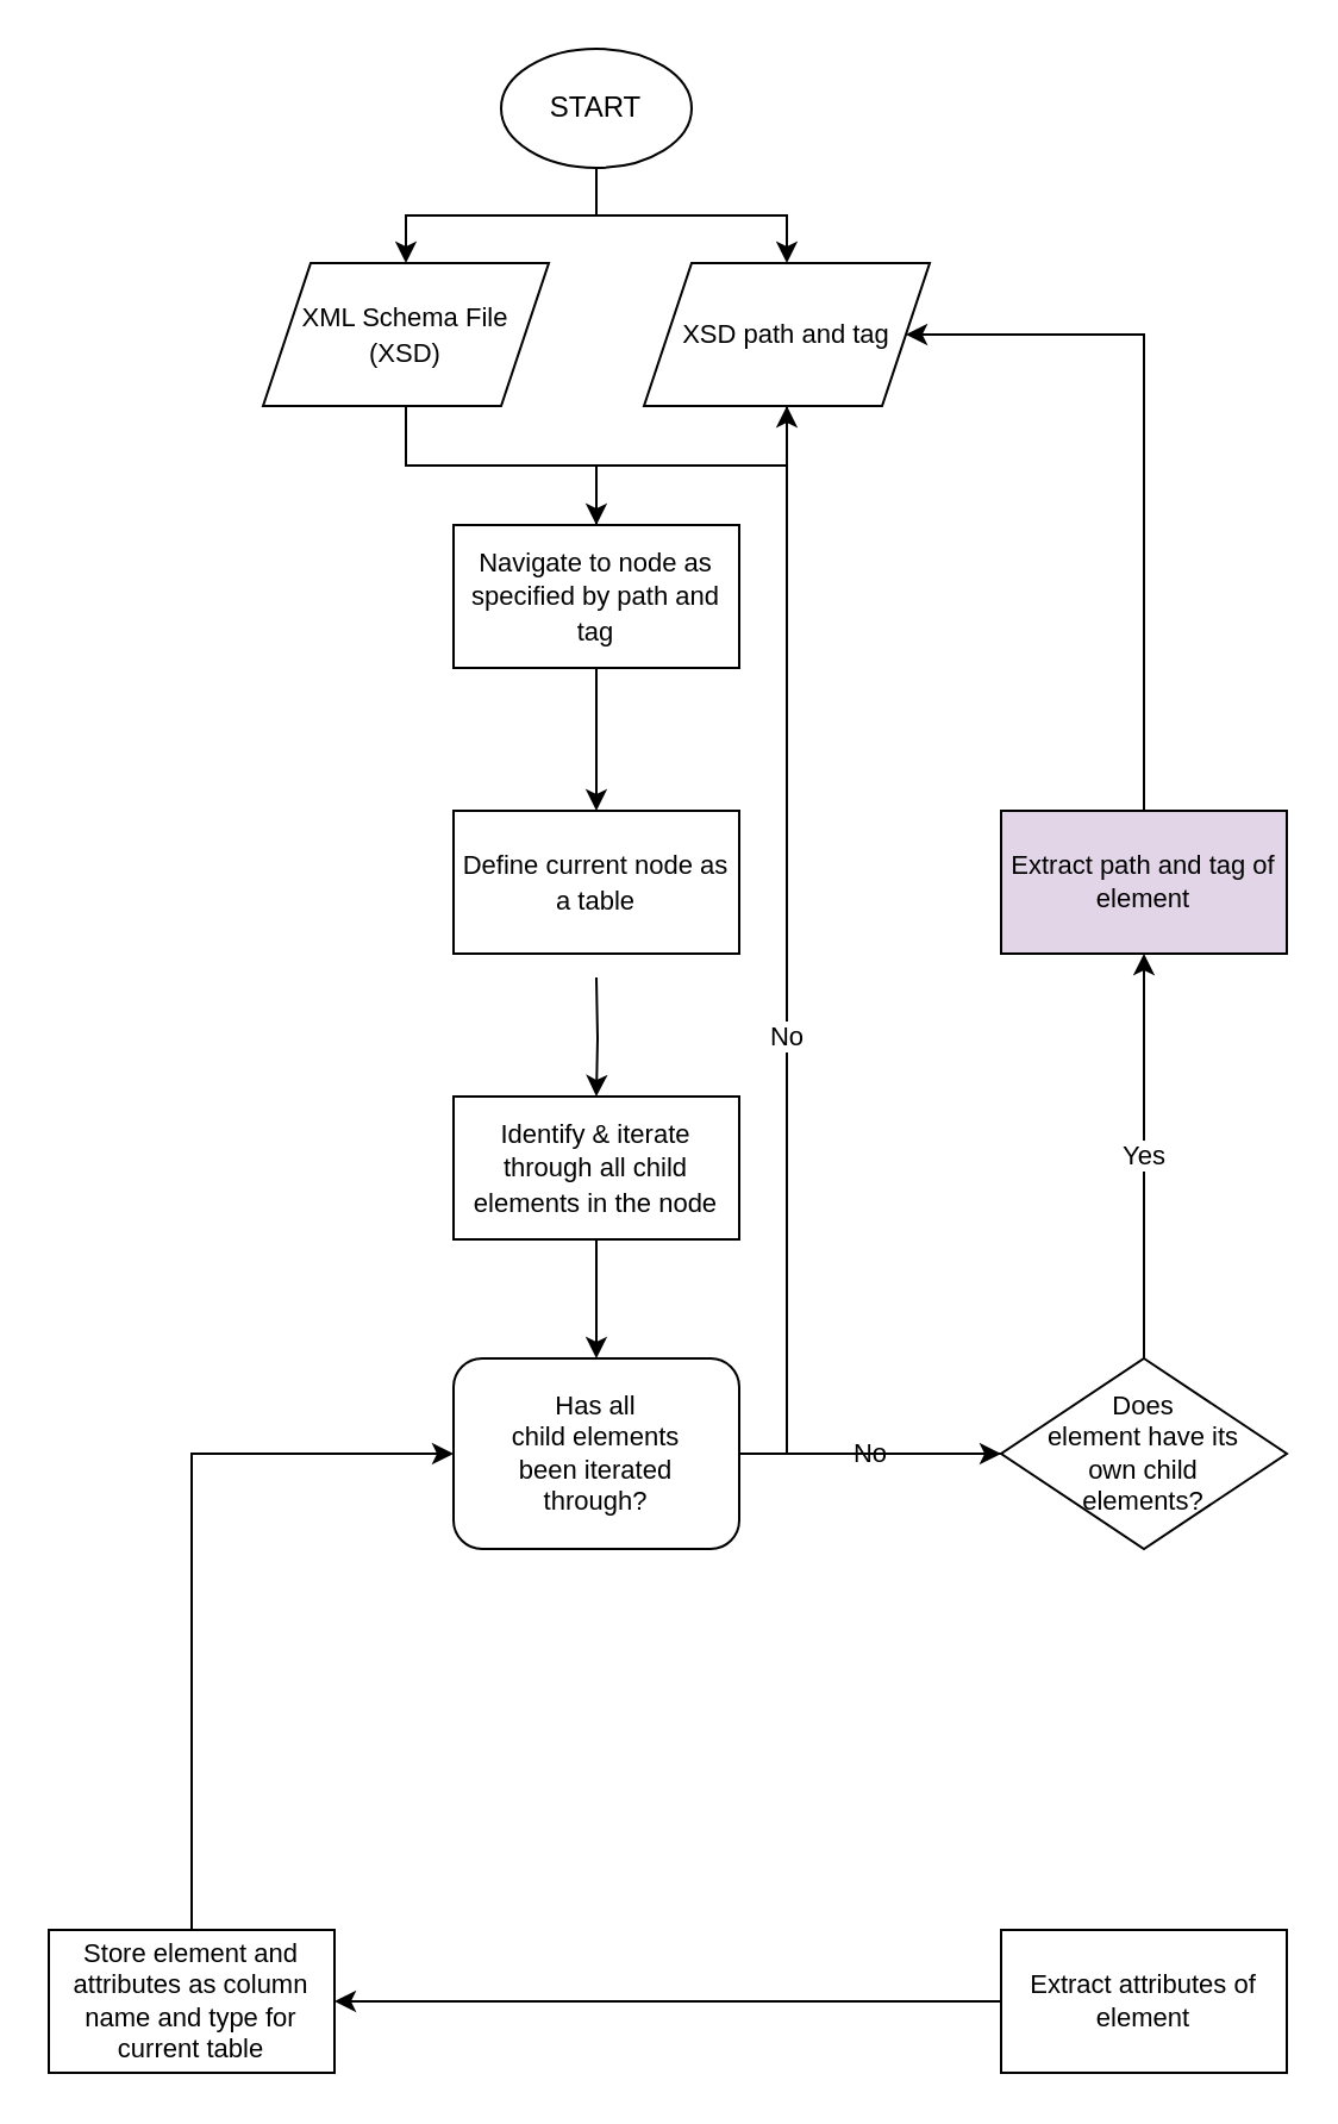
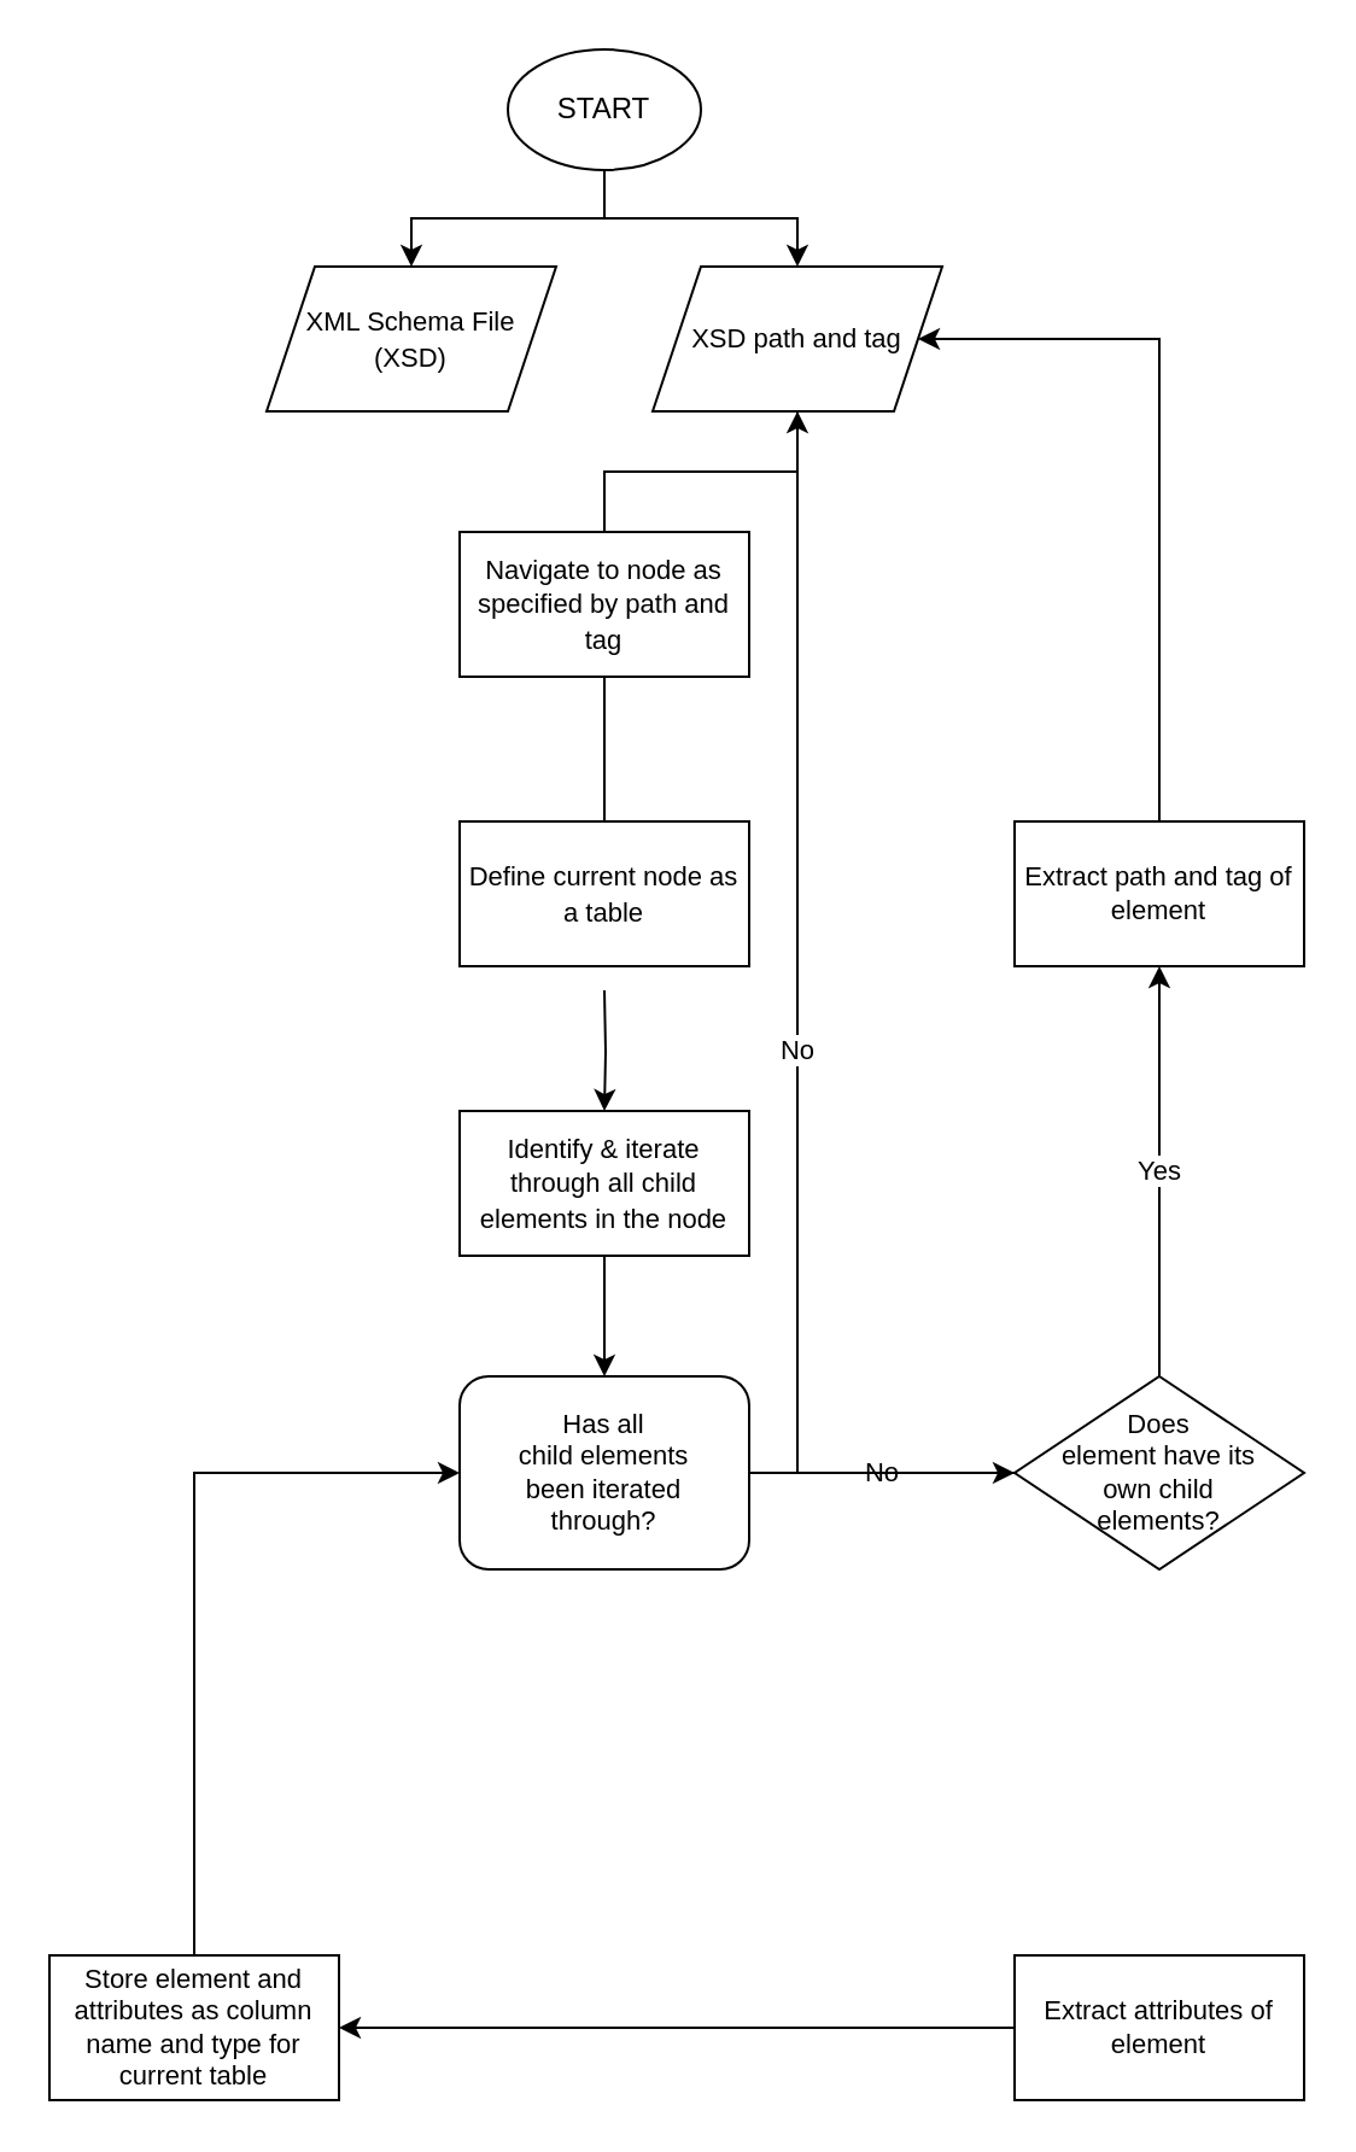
  <mxCell id="0" />
  <mxCell id="1" parent="0" />
  <mxCell id="2" style="edgeStyle=orthogonalEdgeStyle;rounded=0;orthogonalLoop=1;jettySize=auto;html=1;fontSize=11;" edge="1" parent="1" source="4" target="6"><mxGeometry relative="1" as="geometry" /></mxCell>
  <mxCell id="3" style="edgeStyle=orthogonalEdgeStyle;rounded=0;orthogonalLoop=1;jettySize=auto;html=1;fontSize=11;" edge="1" parent="1" source="4" target="11"><mxGeometry relative="1" as="geometry" /></mxCell>
  <mxCell id="4" value="START" style="ellipse;whiteSpace=wrap;html=1;" vertex="1" parent="1"><mxGeometry x="210" y="20" width="80" height="50" as="geometry" /></mxCell>
- <mxCell id="5" style="edgeStyle=orthogonalEdgeStyle;rounded=0;orthogonalLoop=1;jettySize=auto;html=1;fontSize=11;" edge="1" parent="1" source="6" target="9"><mxGeometry relative="1" as="geometry" /></mxCell>
  <mxCell id="6" value="&lt;font style=&quot;font-size: 11px&quot;&gt;XML Schema File (XSD)&lt;/font&gt;" style="shape=parallelogram;perimeter=parallelogramPerimeter;whiteSpace=wrap;html=1;fixedSize=1;" vertex="1" parent="1"><mxGeometry x="110" y="110" width="120" height="60" as="geometry" /></mxCell>
  <mxCell id="7" style="edgeStyle=orthogonalEdgeStyle;rounded=0;orthogonalLoop=1;jettySize=auto;html=1;entryX=0.5;entryY=0;entryDx=0;entryDy=0;fontSize=11;" edge="1" parent="1" target="13"><mxGeometry relative="1" as="geometry"><mxPoint x="250" y="410" as="sourcePoint" /></mxGeometry></mxCell>
- <mxCell id="8" style="edgeStyle=orthogonalEdgeStyle;rounded=0;orthogonalLoop=1;jettySize=auto;html=1;fontSize=11;" edge="1" parent="1" source="9" target="23"><mxGeometry relative="1" as="geometry" /></mxCell>
+ <mxCell id="8" style="edgeStyle=orthogonalEdgeStyle;rounded=0;orthogonalLoop=1;jettySize=auto;html=1;fontSize=11;endArrow=none;" edge="1" parent="1" source="9" target="23"><mxGeometry relative="1" as="geometry" /></mxCell>
  <mxCell id="9" value="&lt;font style=&quot;font-size: 11px&quot;&gt;Navigate to node as specified by path and tag&lt;/font&gt;" style="rounded=0;whiteSpace=wrap;html=1;" vertex="1" parent="1"><mxGeometry x="190" y="220" width="120" height="60" as="geometry" /></mxCell>
  <mxCell id="10" style="edgeStyle=orthogonalEdgeStyle;rounded=0;orthogonalLoop=1;jettySize=auto;html=1;fontSize=11;endArrow=none;" edge="1" parent="1" source="11" target="9"><mxGeometry relative="1" as="geometry" /></mxCell>
  <mxCell id="11" value="&lt;span style=&quot;font-size: 11px&quot;&gt;XSD path and tag&lt;/span&gt;" style="shape=parallelogram;perimeter=parallelogramPerimeter;whiteSpace=wrap;html=1;fixedSize=1;" vertex="1" parent="1"><mxGeometry x="270" y="110" width="120" height="60" as="geometry" /></mxCell>
  <mxCell id="12" style="edgeStyle=orthogonalEdgeStyle;rounded=0;orthogonalLoop=1;jettySize=auto;html=1;entryX=0.5;entryY=0;entryDx=0;entryDy=0;fontSize=11;" edge="1" parent="1" source="13" target="15"><mxGeometry relative="1" as="geometry" /></mxCell>
  <mxCell id="13" value="&lt;font style=&quot;font-size: 11px&quot;&gt;Identify &amp;amp; iterate through all child elements in the node&lt;/font&gt;" style="rounded=0;whiteSpace=wrap;html=1;" vertex="1" parent="1"><mxGeometry x="190" y="460" width="120" height="60" as="geometry" /></mxCell>
  <mxCell id="14" value="No" style="edgeStyle=orthogonalEdgeStyle;rounded=0;orthogonalLoop=1;jettySize=auto;html=1;entryX=0;entryY=0.5;entryDx=0;entryDy=0;fontSize=11;" edge="1" parent="1" source="15" target="18"><mxGeometry relative="1" as="geometry" /></mxCell>
  <mxCell id="15" value="Has all &lt;br style=&quot;font-size: 11px&quot;&gt;child elements &lt;br style=&quot;font-size: 11px&quot;&gt;been iterated &lt;br style=&quot;font-size: 11px&quot;&gt;through?" style="whiteSpace=wrap;html=1;fontSize=11;rounded=1;" vertex="1" parent="1"><mxGeometry x="190" y="570" width="120" height="80" as="geometry" /></mxCell>
  <mxCell id="16" value="No" style="edgeStyle=orthogonalEdgeStyle;rounded=0;orthogonalLoop=1;jettySize=auto;html=1;fontSize=11;" edge="1" parent="1" source="18" target="11"><mxGeometry relative="1" as="geometry" /></mxCell>
  <mxCell id="17" value="Yes" style="edgeStyle=orthogonalEdgeStyle;rounded=0;orthogonalLoop=1;jettySize=auto;html=1;fontSize=11;" edge="1" parent="1" source="18" target="20"><mxGeometry relative="1" as="geometry" /></mxCell>
  <mxCell id="18" value="Does&lt;br&gt;element have its &lt;br style=&quot;font-size: 11px&quot;&gt;own child &lt;br style=&quot;font-size: 11px&quot;&gt;elements?" style="rhombus;whiteSpace=wrap;html=1;fontSize=11;" vertex="1" parent="1"><mxGeometry x="420" y="570" width="120" height="80" as="geometry" /></mxCell>
  <mxCell id="19" style="edgeStyle=orthogonalEdgeStyle;rounded=0;orthogonalLoop=1;jettySize=auto;html=1;entryX=1;entryY=0.5;entryDx=0;entryDy=0;" edge="1" parent="1" source="20" target="11"><mxGeometry relative="1" as="geometry"><Array as="points"><mxPoint x="480" y="140" /></Array></mxGeometry></mxCell>
- <mxCell id="20" value="Extract path and tag of element" style="rounded=0;whiteSpace=wrap;html=1;fontSize=11;fillColor=#e1d5e7;" vertex="1" parent="1"><mxGeometry x="420" y="340" width="120" height="60" as="geometry" /></mxCell>
+ <mxCell id="20" value="Extract path and tag of element" style="rounded=0;whiteSpace=wrap;html=1;fontSize=11;" vertex="1" parent="1"><mxGeometry x="420" y="340" width="120" height="60" as="geometry" /></mxCell>
  <mxCell id="21" style="edgeStyle=orthogonalEdgeStyle;rounded=0;orthogonalLoop=1;jettySize=auto;html=1;fontSize=11;" edge="1" parent="1" source="22" target="25"><mxGeometry relative="1" as="geometry" /></mxCell>
  <mxCell id="22" value="Extract attributes of element" style="rounded=0;whiteSpace=wrap;html=1;fontSize=11;" vertex="1" parent="1"><mxGeometry x="420" y="810" width="120" height="60" as="geometry" /></mxCell>
  <mxCell id="23" value="&lt;span style=&quot;font-size: 11px&quot;&gt;Define current node as a table&lt;/span&gt;" style="rounded=0;whiteSpace=wrap;html=1;" vertex="1" parent="1"><mxGeometry x="190" y="340" width="120" height="60" as="geometry" /></mxCell>
  <mxCell id="24" style="edgeStyle=orthogonalEdgeStyle;rounded=0;orthogonalLoop=1;jettySize=auto;html=1;entryX=0;entryY=0.5;entryDx=0;entryDy=0;fontSize=11;" edge="1" parent="1" source="25" target="15"><mxGeometry relative="1" as="geometry"><Array as="points"><mxPoint x="80" y="610" /></Array></mxGeometry></mxCell>
  <mxCell id="25" value="Store element and attributes as column name and type for current table" style="rounded=0;whiteSpace=wrap;html=1;fontSize=11;" vertex="1" parent="1"><mxGeometry x="20" y="810" width="120" height="60" as="geometry" /></mxCell>
